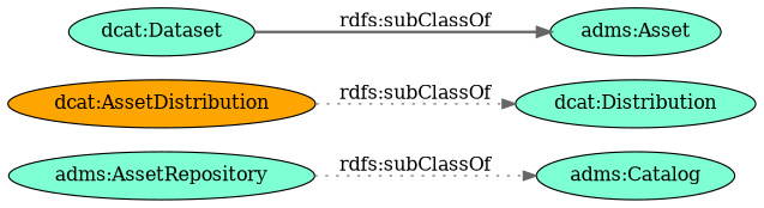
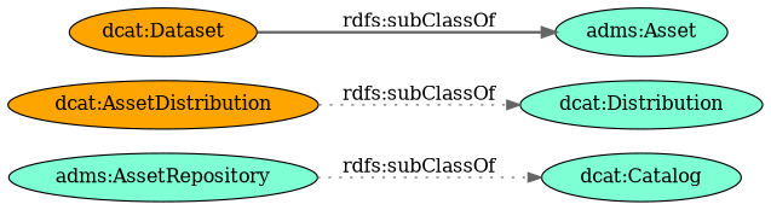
  digraph {
    rankdir=LR
    node [fillcolor=aquamarine style=filled]
    edge [color=gray40 style=dotted]
    "adms:AssetRepository"
-   "dcat:Catalog" [label="adms:Catalog"]
+   "dcat:Catalog"
    n3 [fillcolor=orange label="dcat:AssetDistribution"]
    "dcat:Distribution"
-   "dcat:Dataset"
+   "dcat:Dataset" [fillcolor=orange]
    "adms:Asset"
    "adms:AssetRepository" -> "dcat:Catalog" [label="rdfs:subClassOf"]
    n3 -> "dcat:Distribution" [label="rdfs:subClassOf"]
    "dcat:Dataset" -> "adms:Asset" [label="rdfs:subClassOf" style=bold]
  }
